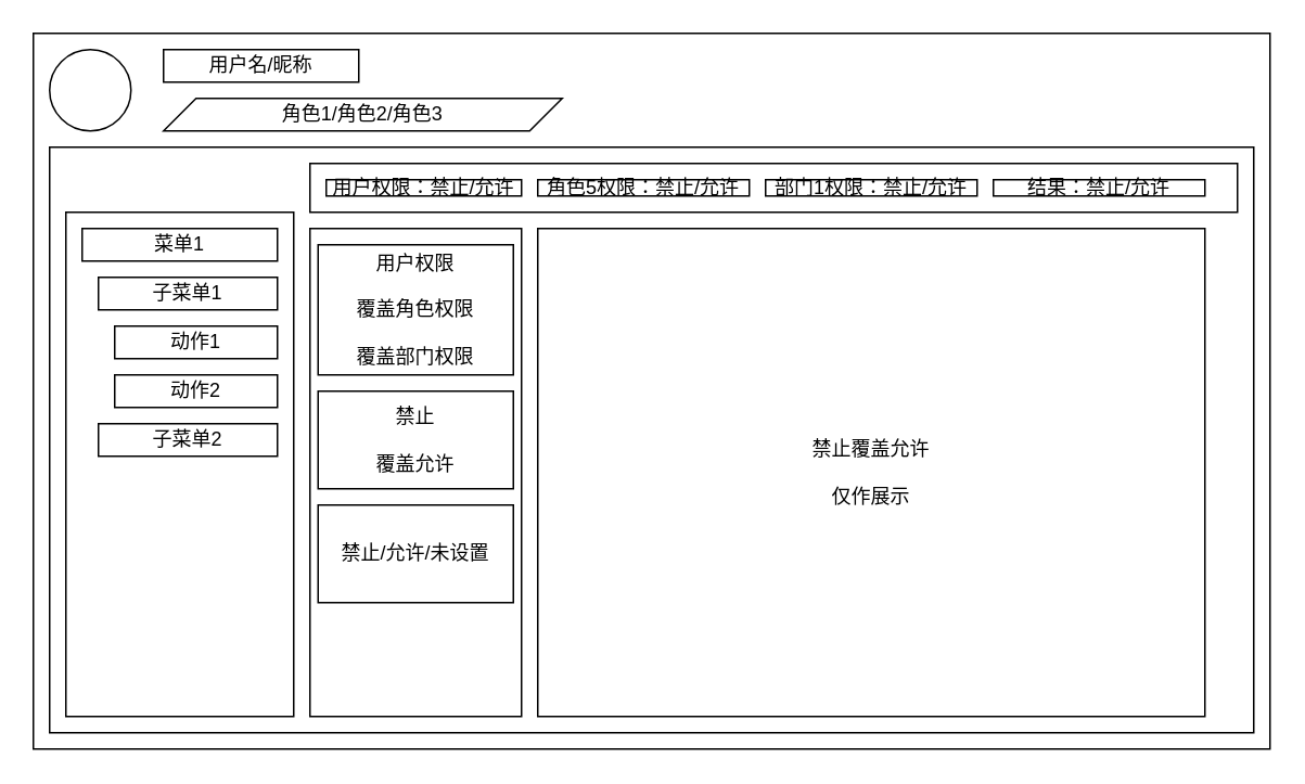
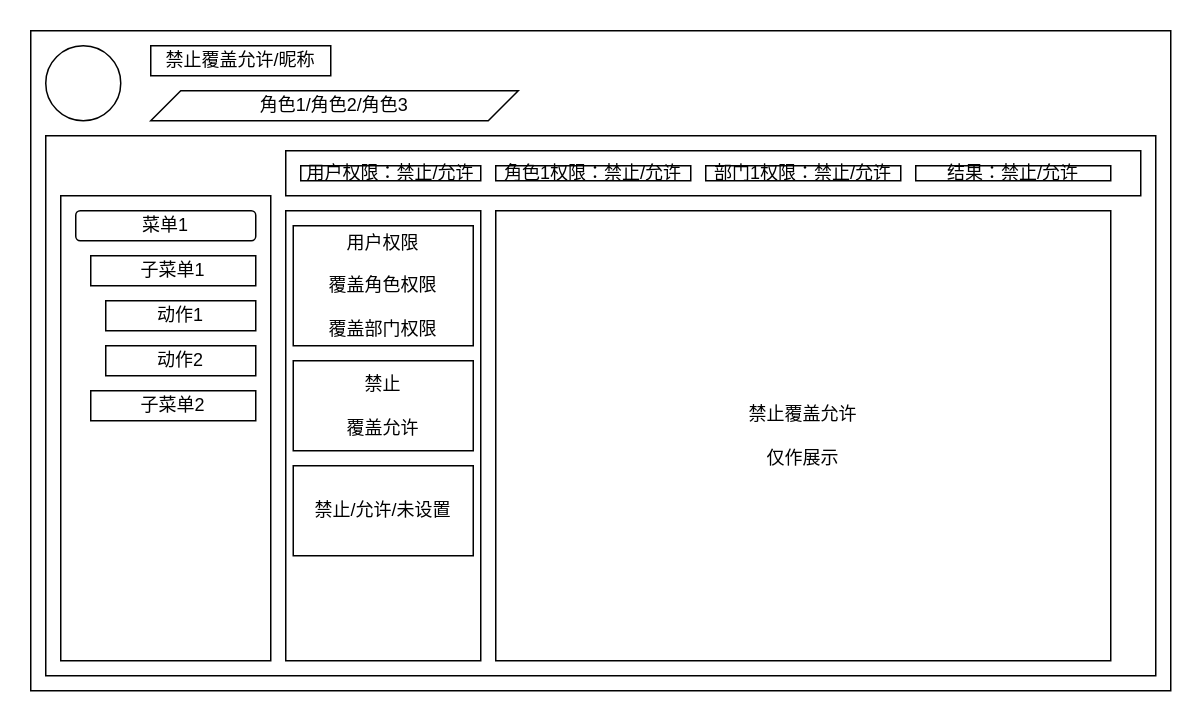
  <mxCell id="0" />
  <mxCell id="1" parent="0" />
  <mxCell id="2" value="" style="rounded=0;whiteSpace=wrap;html=1;" vertex="1" parent="1"><mxGeometry y="20" width="760" height="440" as="geometry" x="20" /></mxCell>
  <mxCell id="3" value="" style="ellipse;whiteSpace=wrap;html=1;aspect=fixed;" vertex="1" parent="1"><mxGeometry x="30" y="30" width="50" height="50" as="geometry" /></mxCell>
- <mxCell id="4" value="用户名/昵称" style="rounded=0;whiteSpace=wrap;html=1;" vertex="1" parent="1"><mxGeometry x="100" y="30" width="120" height="20" as="geometry" /></mxCell>
+ <mxCell id="4" value="禁止覆盖允许/昵称" style="rounded=0;whiteSpace=wrap;html=1;" vertex="1" parent="1"><mxGeometry x="100" y="30" width="120" height="20" as="geometry" /></mxCell>
  <mxCell id="5" value="角色1/角色2/角色3" style="shape=parallelogram;perimeter=parallelogramPerimeter;whiteSpace=wrap;html=1;fixedSize=1;" vertex="1" parent="1"><mxGeometry x="100" y="60" width="245" height="20" as="geometry" /></mxCell>
  <mxCell id="6" value="" style="rounded=0;whiteSpace=wrap;html=1;" vertex="1" parent="1"><mxGeometry x="30" y="90" width="740" height="360" as="geometry" /></mxCell>
  <mxCell id="7" value="" style="rounded=0;whiteSpace=wrap;html=1;" vertex="1" parent="1"><mxGeometry x="40" y="130" width="140" height="310" as="geometry" /></mxCell>
- <mxCell id="8" value="菜单1" style="rounded=0;whiteSpace=wrap;html=1;" vertex="1" parent="1"><mxGeometry x="50" y="140" width="120" height="20" as="geometry" /></mxCell>
+ <mxCell id="8" value="菜单1" style="whiteSpace=wrap;html=1;rounded=1;" vertex="1" parent="1"><mxGeometry x="50" y="140" width="120" height="20" as="geometry" /></mxCell>
  <mxCell id="9" value="子菜单1" style="rounded=0;whiteSpace=wrap;html=1;" vertex="1" parent="1"><mxGeometry x="60" y="170" width="110" height="20" as="geometry" /></mxCell>
  <mxCell id="10" value="动作1" style="rounded=0;whiteSpace=wrap;html=1;" vertex="1" parent="1"><mxGeometry x="70" y="200" width="100" height="20" as="geometry" /></mxCell>
  <mxCell id="11" value="动作2" style="rounded=0;whiteSpace=wrap;html=1;" vertex="1" parent="1"><mxGeometry x="70" y="230" width="100" height="20" as="geometry" /></mxCell>
  <mxCell id="12" value="子菜单2" style="rounded=0;whiteSpace=wrap;html=1;" vertex="1" parent="1"><mxGeometry x="60" y="260" width="110" height="20" as="geometry" /></mxCell>
  <mxCell id="13" value="" style="rounded=0;whiteSpace=wrap;html=1;" vertex="1" parent="1"><mxGeometry x="190" y="100" width="570" height="30" as="geometry" /></mxCell>
  <mxCell id="14" value="用户权限：禁止/允许" style="rounded=0;whiteSpace=wrap;html=1;" vertex="1" parent="1"><mxGeometry x="200" y="110" width="120" height="10" as="geometry" /></mxCell>
- <mxCell id="15" value="角色5权限：禁止/允许" style="rounded=0;whiteSpace=wrap;html=1;" vertex="1" parent="1"><mxGeometry x="330" y="110" width="130" height="10" as="geometry" /></mxCell>
+ <mxCell id="15" value="角色1权限：禁止/允许" style="rounded=0;whiteSpace=wrap;html=1;" vertex="1" parent="1"><mxGeometry x="330" y="110" width="130" height="10" as="geometry" /></mxCell>
  <mxCell id="16" value="部门1权限：禁止/允许" style="rounded=0;whiteSpace=wrap;html=1;" vertex="1" parent="1"><mxGeometry x="470" y="110" width="130" height="10" as="geometry" /></mxCell>
  <mxCell id="17" value="结果：禁止/允许" style="rounded=0;whiteSpace=wrap;html=1;" vertex="1" parent="1"><mxGeometry x="610" y="110" width="130" height="10" as="geometry" /></mxCell>
  <mxCell id="18" value="禁止覆盖允许&lt;br&gt;&lt;br&gt;仅作展示" style="rounded=0;whiteSpace=wrap;html=1;" vertex="1" parent="1"><mxGeometry x="330" y="140" width="410" height="300" as="geometry" /></mxCell>
  <mxCell id="19" value="" style="rounded=0;whiteSpace=wrap;html=1;" vertex="1" parent="1"><mxGeometry x="190" y="140" width="130" height="300" as="geometry" /></mxCell>
  <mxCell id="20" value="用户权限&lt;br style=&quot;border-color: var(--border-color);&quot;&gt;&lt;br style=&quot;border-color: var(--border-color);&quot;&gt;覆盖角色权限&lt;br style=&quot;border-color: var(--border-color);&quot;&gt;&lt;br style=&quot;border-color: var(--border-color);&quot;&gt;覆盖部门权限" style="rounded=0;whiteSpace=wrap;html=1;" vertex="1" parent="1"><mxGeometry x="195" y="150" width="120" height="80" as="geometry" /></mxCell>
  <mxCell id="21" value="禁止&lt;br style=&quot;border-color: var(--border-color);&quot;&gt;&lt;br style=&quot;border-color: var(--border-color);&quot;&gt;覆盖允许" style="rounded=0;whiteSpace=wrap;html=1;" vertex="1" parent="1"><mxGeometry x="195" y="240" width="120" height="60" as="geometry" /></mxCell>
  <mxCell id="22" value="禁止/允许/未设置" style="rounded=0;whiteSpace=wrap;html=1;" vertex="1" parent="1"><mxGeometry x="195" y="310" width="120" height="60" as="geometry" /></mxCell>
